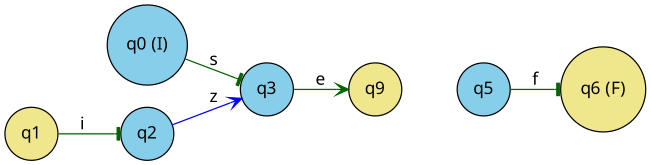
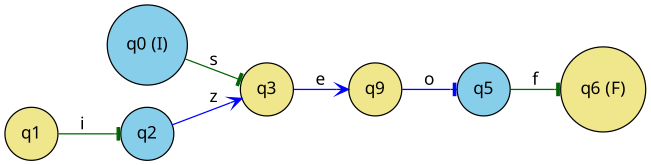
  digraph {
    fontname="Noto Sans"
    rankdir=LR
    node [fillcolor=khaki fontname="Noto Sans" shape=circle style=filled]
    edge [arrowhead=tee color=darkgreen fontname="Noto Sans"]
    n1 [fillcolor=skyblue label="q0 (I)"]
-   n2 [fillcolor=skyblue label=q3]
+   n2 [label=q3]
    n3 [label=q1]
    n4 [fillcolor=skyblue label=q2]
    n5 [label=q9]
    n6 [fillcolor=skyblue label=q5]
    n7 [label="q6 (F)"]
    n1 -> n2 [label=s]
-   n2 -> n5 [arrowhead=vee label=e]
+   n2 -> n5 [arrowhead=vee color=blue label=e]
    n3 -> n4 [label=i]
    n4 -> n2 [arrowhead=vee color=blue label=z]
+   n5 -> n6 [color=blue label=o]
    n6 -> n7 [label=f]
  }
